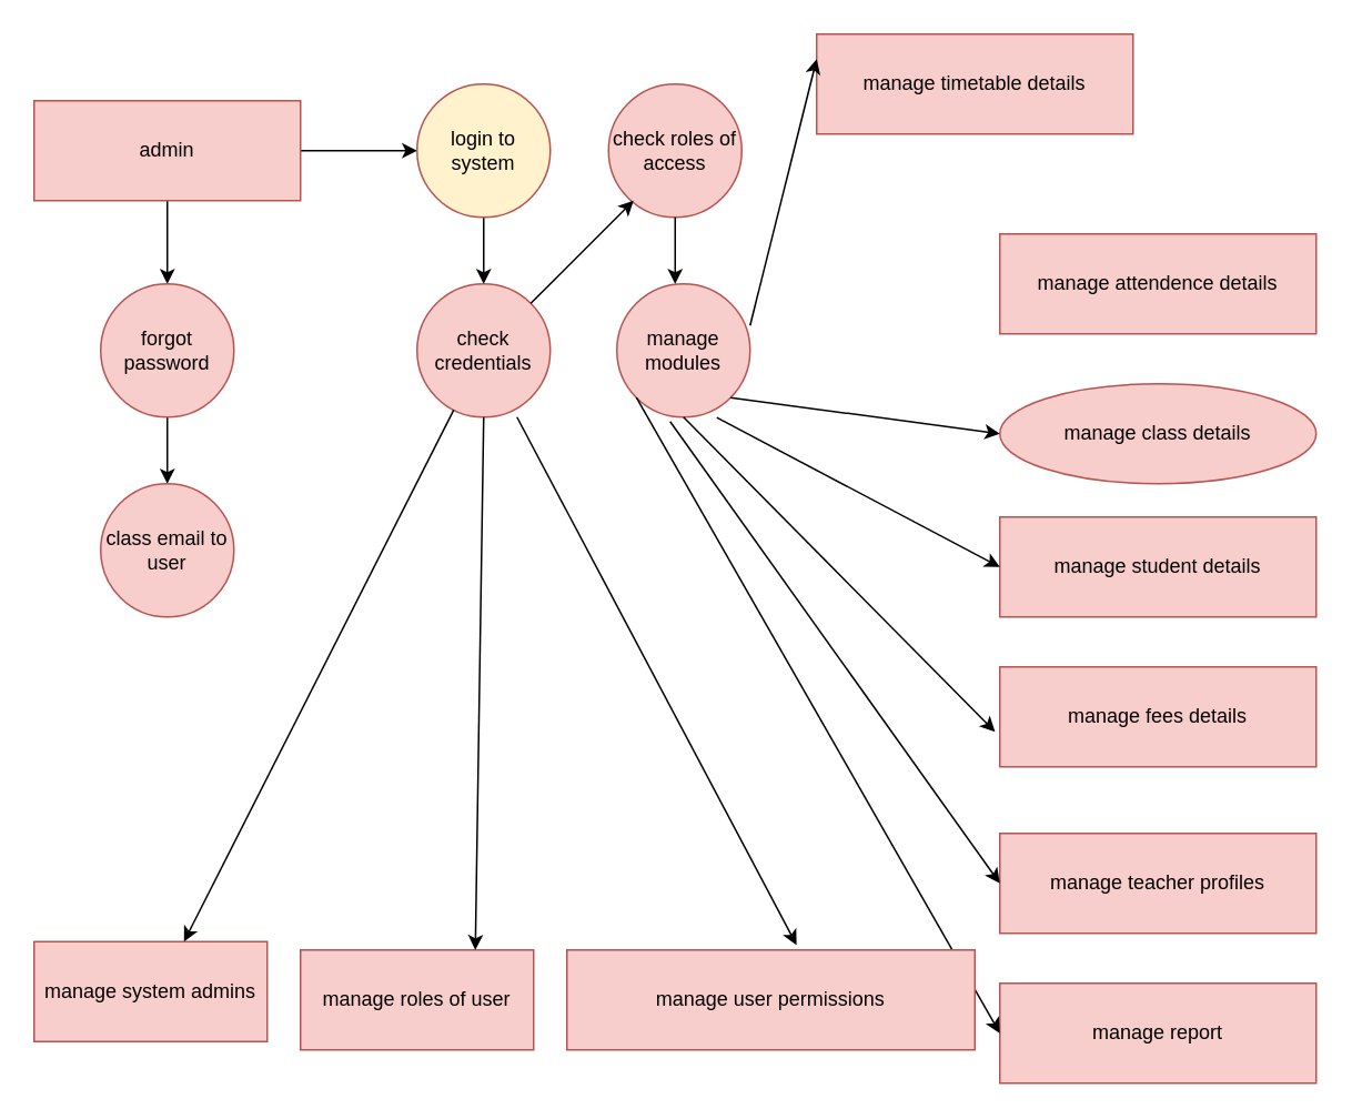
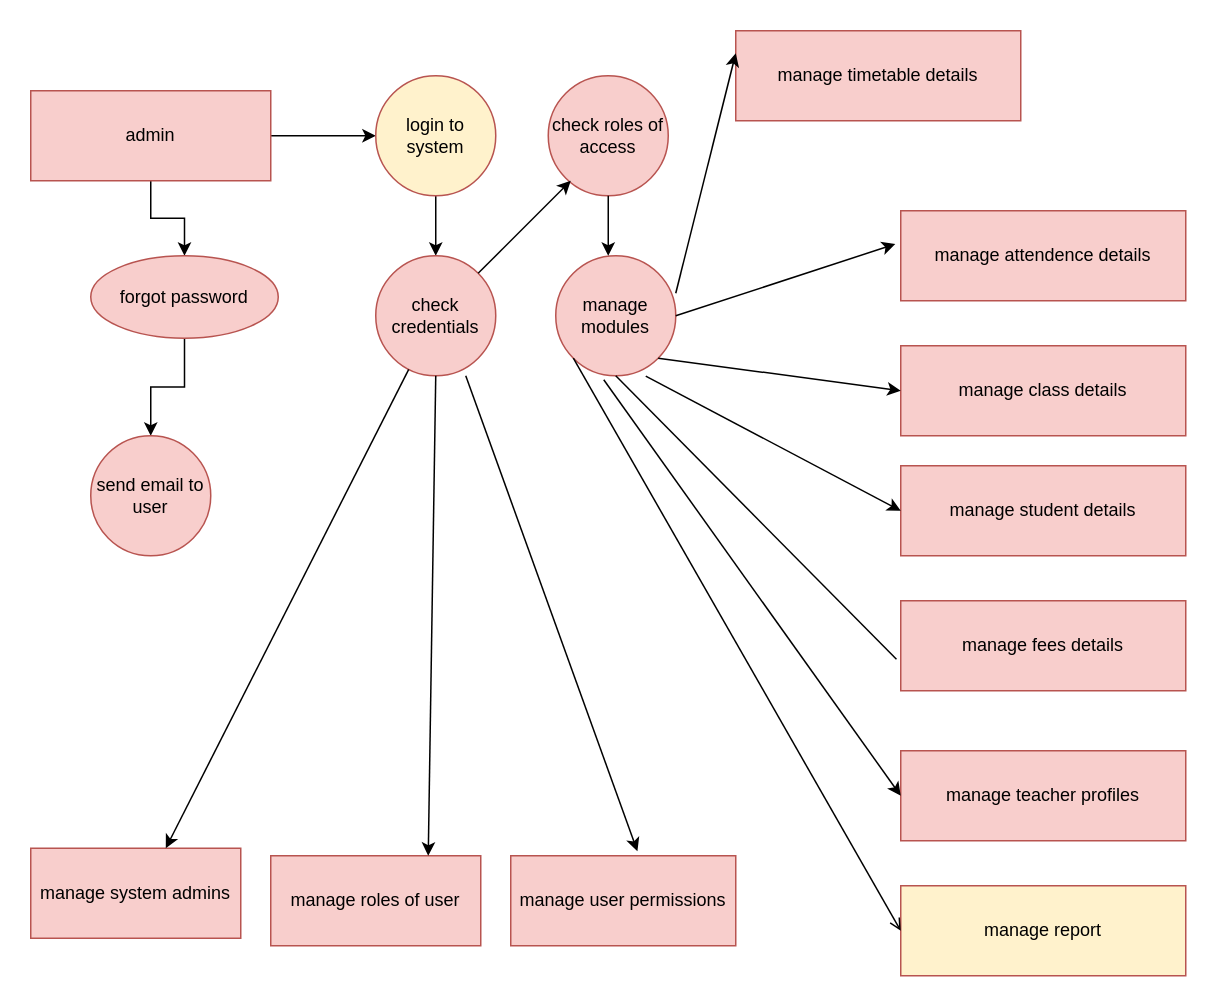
  <mxCell id="0" />
  <mxCell id="1" parent="0" />
  <mxCell id="2" style="edgeStyle=orthogonalEdgeStyle;rounded=0;orthogonalLoop=1;jettySize=auto;html=1;entryX=0;entryY=0.5;entryDx=0;entryDy=0;" parent="1" source="4" target="6" edge="1"><mxGeometry relative="1" as="geometry" /></mxCell>
  <mxCell id="3" style="edgeStyle=orthogonalEdgeStyle;rounded=0;orthogonalLoop=1;jettySize=auto;html=1;exitX=0.5;exitY=1;exitDx=0;exitDy=0;entryX=0.5;entryY=0;entryDx=0;entryDy=0;" parent="1" source="4" target="9" edge="1"><mxGeometry relative="1" as="geometry" /></mxCell>
  <mxCell id="4" value="admin" style="rounded=0;whiteSpace=wrap;html=1;fillColor=#f8cecc;strokeColor=#b85450;" parent="1" vertex="1"><mxGeometry x="20" y="60" width="160" height="60" as="geometry" /></mxCell>
  <mxCell id="5" style="edgeStyle=orthogonalEdgeStyle;rounded=0;orthogonalLoop=1;jettySize=auto;html=1;exitX=0.5;exitY=1;exitDx=0;exitDy=0;entryX=0.5;entryY=0;entryDx=0;entryDy=0;" parent="1" source="6" target="10" edge="1"><mxGeometry relative="1" as="geometry" /></mxCell>
  <mxCell id="6" value="login to system" style="ellipse;whiteSpace=wrap;html=1;aspect=fixed;fillColor=#fff2cc;strokeColor=#b85450;" parent="1" vertex="1"><mxGeometry x="250" y="50" width="80" height="80" as="geometry" /></mxCell>
  <mxCell id="7" value="check roles of access" style="ellipse;whiteSpace=wrap;html=1;aspect=fixed;fillColor=#f8cecc;strokeColor=#b85450;" parent="1" vertex="1"><mxGeometry x="365" y="50" width="80" height="80" as="geometry" /></mxCell>
  <mxCell id="8" style="edgeStyle=orthogonalEdgeStyle;rounded=0;orthogonalLoop=1;jettySize=auto;html=1;exitX=0.5;exitY=1;exitDx=0;exitDy=0;entryX=0.5;entryY=0;entryDx=0;entryDy=0;" parent="1" source="9" target="12" edge="1"><mxGeometry relative="1" as="geometry" /></mxCell>
- <mxCell id="9" value="forgot password" style="ellipse;whiteSpace=wrap;html=1;aspect=fixed;fillColor=#f8cecc;strokeColor=#b85450;" parent="1" vertex="1"><mxGeometry x="60" y="170" width="80" height="80" as="geometry" /></mxCell>
+ <mxCell id="9" value="forgot password" style="ellipse;whiteSpace=wrap;html=1;aspect=fixed;fillColor=#f8cecc;strokeColor=#b85450;" parent="1" vertex="1"><mxGeometry x="60" y="170" width="125" height="55" as="geometry" /></mxCell>
  <mxCell id="10" value="check credentials" style="ellipse;whiteSpace=wrap;html=1;aspect=fixed;fillColor=#f8cecc;strokeColor=#b85450;" parent="1" vertex="1"><mxGeometry x="250" y="170" width="80" height="80" as="geometry" /></mxCell>
  <mxCell id="11" value="manage modules" style="ellipse;whiteSpace=wrap;html=1;aspect=fixed;fillColor=#f8cecc;strokeColor=#b85450;" parent="1" vertex="1"><mxGeometry x="370" y="170" width="80" height="80" as="geometry" /></mxCell>
- <mxCell id="12" value="class email to user" style="ellipse;whiteSpace=wrap;html=1;aspect=fixed;fillColor=#f8cecc;strokeColor=#b85450;" parent="1" vertex="1"><mxGeometry x="60" y="290" width="80" height="80" as="geometry" /></mxCell>
+ <mxCell id="12" value="send email to user" style="ellipse;whiteSpace=wrap;html=1;aspect=fixed;fillColor=#f8cecc;strokeColor=#b85450;" parent="1" vertex="1"><mxGeometry x="60" y="290" width="80" height="80" as="geometry" /></mxCell>
  <mxCell id="13" value="manage timetable details" style="rounded=0;whiteSpace=wrap;html=1;fillColor=#f8cecc;strokeColor=#b85450;" parent="1" vertex="1"><mxGeometry x="490" y="20" width="190" height="60" as="geometry" /></mxCell>
  <mxCell id="14" value="manage attendence details" style="rounded=0;whiteSpace=wrap;html=1;fillColor=#f8cecc;strokeColor=#b85450;" parent="1" vertex="1"><mxGeometry x="600" y="140" width="190" height="60" as="geometry" /></mxCell>
- <mxCell id="15" value="manage class details" style="ellipse;whiteSpace=wrap;html=1;fillColor=#f8cecc;strokeColor=#b85450;" parent="1" vertex="1"><mxGeometry x="600" y="230" width="190" height="60" as="geometry" /></mxCell>
+ <mxCell id="15" value="manage class details" style="rounded=0;whiteSpace=wrap;html=1;fillColor=#f8cecc;strokeColor=#b85450;" parent="1" vertex="1"><mxGeometry x="600" y="230" width="190" height="60" as="geometry" /></mxCell>
  <mxCell id="16" value="manage student details" style="rounded=0;whiteSpace=wrap;html=1;fillColor=#f8cecc;strokeColor=#b85450;" parent="1" vertex="1"><mxGeometry x="600" y="310" width="190" height="60" as="geometry" /></mxCell>
  <mxCell id="17" value="manage fees details" style="rounded=0;whiteSpace=wrap;html=1;fillColor=#f8cecc;strokeColor=#b85450;" parent="1" vertex="1"><mxGeometry x="600" y="400" width="190" height="60" as="geometry" /></mxCell>
  <mxCell id="18" value="manage teacher profiles" style="rounded=0;whiteSpace=wrap;html=1;fillColor=#f8cecc;strokeColor=#b85450;" parent="1" vertex="1"><mxGeometry x="600" y="500" width="190" height="60" as="geometry" /></mxCell>
  <mxCell id="19" value="" style="endArrow=classic;html=1;rounded=0;" parent="1" source="10" edge="1"><mxGeometry width="50" height="50" relative="1" as="geometry"><mxPoint x="330" y="170" as="sourcePoint" /><mxPoint x="380" y="120" as="targetPoint" /></mxGeometry></mxCell>
  <mxCell id="20" style="edgeStyle=orthogonalEdgeStyle;rounded=0;orthogonalLoop=1;jettySize=auto;html=1;exitX=0.5;exitY=1;exitDx=0;exitDy=0;" parent="1" source="7" edge="1"><mxGeometry relative="1" as="geometry"><mxPoint x="405" y="170" as="targetPoint" /></mxGeometry></mxCell>
  <mxCell id="21" value="" style="endArrow=classic;html=1;rounded=0;entryX=0;entryY=0.25;entryDx=0;entryDy=0;" parent="1" target="13" edge="1"><mxGeometry width="50" height="50" relative="1" as="geometry"><mxPoint x="450" y="195" as="sourcePoint" /><mxPoint x="500" y="145" as="targetPoint" /></mxGeometry></mxCell>
- <mxCell id="23" value="manage report" style="rounded=0;whiteSpace=wrap;html=1;fillColor=#f8cecc;strokeColor=#b85450;" vertex="1" parent="1"><mxGeometry x="600" y="590" width="190" height="60" as="geometry" /></mxCell>
+ <mxCell id="22" value="" style="edgeStyle=none;orthogonalLoop=1;jettySize=auto;html=1;rounded=0;entryX=-0.019;entryY=0.37;entryDx=0;entryDy=0;entryPerimeter=0;exitX=1;exitY=0.5;exitDx=0;exitDy=0;" parent="1" source="11" target="14" edge="1"><mxGeometry width="100" relative="1" as="geometry"><mxPoint x="400" y="200" as="sourcePoint" /><mxPoint x="500" y="200" as="targetPoint" /><Array as="points" /></mxGeometry></mxCell>
+ <mxCell id="23" value="manage report" style="rounded=0;whiteSpace=wrap;html=1;fillColor=#fff2cc;strokeColor=#b85450;" vertex="1" parent="1"><mxGeometry x="600" y="590" width="190" height="60" as="geometry" /></mxCell>
  <mxCell id="24" value="" style="edgeStyle=none;orthogonalLoop=1;jettySize=auto;html=1;rounded=0;entryX=0;entryY=0.5;entryDx=0;entryDy=0;exitX=1;exitY=1;exitDx=0;exitDy=0;" edge="1" parent="1" source="11" target="15"><mxGeometry width="100" relative="1" as="geometry"><mxPoint x="400" y="230" as="sourcePoint" /><mxPoint x="590" y="260" as="targetPoint" /><Array as="points" /></mxGeometry></mxCell>
  <mxCell id="25" value="" style="edgeStyle=none;orthogonalLoop=1;jettySize=auto;html=1;rounded=0;entryX=0;entryY=0.5;entryDx=0;entryDy=0;exitX=0.75;exitY=1.003;exitDx=0;exitDy=0;exitPerimeter=0;" edge="1" parent="1" source="11" target="16"><mxGeometry width="100" relative="1" as="geometry"><mxPoint x="380" y="260" as="sourcePoint" /><mxPoint x="480" y="260" as="targetPoint" /><Array as="points" /></mxGeometry></mxCell>
- <mxCell id="26" value="" style="edgeStyle=none;orthogonalLoop=1;jettySize=auto;html=1;rounded=0;entryX=-0.015;entryY=0.65;entryDx=0;entryDy=0;entryPerimeter=0;exitX=0.5;exitY=1;exitDx=0;exitDy=0;" edge="1" parent="1" source="11" target="17"><mxGeometry width="100" relative="1" as="geometry"><mxPoint x="370" y="260" as="sourcePoint" /><mxPoint x="470" y="260" as="targetPoint" /><Array as="points" /></mxGeometry></mxCell>
+ <mxCell id="26" value="" style="edgeStyle=none;orthogonalLoop=1;jettySize=auto;html=1;rounded=0;entryX=-0.015;entryY=0.65;entryDx=0;entryDy=0;entryPerimeter=0;exitX=0.5;exitY=1;exitDx=0;exitDy=0;endArrow=none;" edge="1" parent="1" source="11" target="17"><mxGeometry width="100" relative="1" as="geometry"><mxPoint x="370" y="260" as="sourcePoint" /><mxPoint x="470" y="260" as="targetPoint" /><Array as="points" /></mxGeometry></mxCell>
  <mxCell id="27" value="" style="edgeStyle=none;orthogonalLoop=1;jettySize=auto;html=1;rounded=0;entryX=0;entryY=0.5;entryDx=0;entryDy=0;exitX=0.4;exitY=1.033;exitDx=0;exitDy=0;exitPerimeter=0;" edge="1" parent="1" source="11" target="18"><mxGeometry width="100" relative="1" as="geometry"><mxPoint x="350" y="260" as="sourcePoint" /><mxPoint x="450" y="260" as="targetPoint" /><Array as="points" /></mxGeometry></mxCell>
- <mxCell id="28" value="" style="edgeStyle=none;orthogonalLoop=1;jettySize=auto;html=1;rounded=0;entryX=0;entryY=0.5;entryDx=0;entryDy=0;exitX=0;exitY=1;exitDx=0;exitDy=0;" edge="1" parent="1" source="11" target="23"><mxGeometry width="100" relative="1" as="geometry"><mxPoint x="340" y="260" as="sourcePoint" /><mxPoint x="440" y="260" as="targetPoint" /><Array as="points" /></mxGeometry></mxCell>
+ <mxCell id="28" value="" style="edgeStyle=none;orthogonalLoop=1;jettySize=auto;html=1;rounded=0;entryX=0;entryY=0.5;entryDx=0;entryDy=0;exitX=0;exitY=1;exitDx=0;exitDy=0;endArrow=open;" edge="1" parent="1" source="11" target="23"><mxGeometry width="100" relative="1" as="geometry"><mxPoint x="340" y="260" as="sourcePoint" /><mxPoint x="440" y="260" as="targetPoint" /><Array as="points" /></mxGeometry></mxCell>
  <mxCell id="29" value="manage system admins" style="rounded=0;whiteSpace=wrap;html=1;fillColor=#f8cecc;strokeColor=#b85450;" vertex="1" parent="1"><mxGeometry x="20" y="565" width="140" height="60" as="geometry" /></mxCell>
  <mxCell id="30" value="manage roles of user" style="rounded=0;whiteSpace=wrap;html=1;fillColor=#f8cecc;strokeColor=#b85450;" vertex="1" parent="1"><mxGeometry x="180" y="570" width="140" height="60" as="geometry" /></mxCell>
- <mxCell id="31" value="manage user permissions" style="rounded=0;whiteSpace=wrap;html=1;fillColor=#f8cecc;strokeColor=#b85450;" vertex="1" parent="1"><mxGeometry x="340" y="570" width="245" height="60" as="geometry" /></mxCell>
+ <mxCell id="31" value="manage user permissions" style="rounded=0;whiteSpace=wrap;html=1;fillColor=#f8cecc;strokeColor=#b85450;" vertex="1" parent="1"><mxGeometry x="340" y="570" width="150" height="60" as="geometry" /></mxCell>
  <mxCell id="32" value="" style="edgeStyle=none;orthogonalLoop=1;jettySize=auto;html=1;rounded=0;entryX=0.643;entryY=0;entryDx=0;entryDy=0;entryPerimeter=0;" edge="1" parent="1" source="10" target="29"><mxGeometry width="100" relative="1" as="geometry"><mxPoint x="230" y="250" as="sourcePoint" /><mxPoint x="330" y="250" as="targetPoint" /><Array as="points" /></mxGeometry></mxCell>
  <mxCell id="33" value="" style="edgeStyle=none;orthogonalLoop=1;jettySize=auto;html=1;rounded=0;entryX=0.75;entryY=0;entryDx=0;entryDy=0;exitX=0.5;exitY=1;exitDx=0;exitDy=0;" edge="1" parent="1" source="10" target="30"><mxGeometry width="100" relative="1" as="geometry"><mxPoint x="250" y="260" as="sourcePoint" /><mxPoint x="350" y="260" as="targetPoint" /><Array as="points" /></mxGeometry></mxCell>
  <mxCell id="34" value="" style="edgeStyle=none;orthogonalLoop=1;jettySize=auto;html=1;rounded=0;entryX=0.563;entryY=-0.05;entryDx=0;entryDy=0;entryPerimeter=0;exitX=0.75;exitY=1;exitDx=0;exitDy=0;exitPerimeter=0;" edge="1" parent="1" source="10" target="31"><mxGeometry width="100" relative="1" as="geometry"><mxPoint x="260" y="250" as="sourcePoint" /><mxPoint x="360" y="250" as="targetPoint" /><Array as="points" /></mxGeometry></mxCell>
